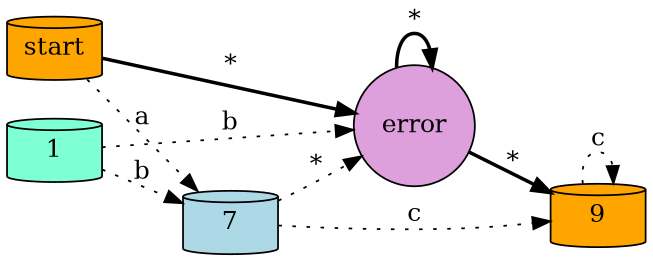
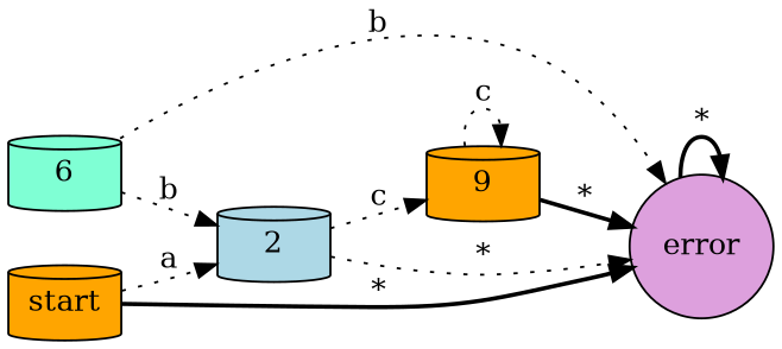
  digraph {
    rankdir=LR
    node [fillcolor=orange shape=cylinder style=filled]
    edge [style=dotted]
    n1 [label=9]
    error [fillcolor=plum shape=circle]
-   1 [fillcolor=aquamarine]
-   2 [fillcolor=lightblue label=7]
+   1 [fillcolor=aquamarine label=6]
+   2 [fillcolor=lightblue]
    start
    n1 -> n1 [label=c]
-   error -> n1 [label="*" style=bold]
+   n1 -> error [label="*" style=bold]
    error -> error [label="*" style=bold]
    1 -> error [label=b]
    1 -> 2 [label=b]
    2 -> n1 [label=c]
    2 -> error [label="*"]
    start -> error [label="*" style=bold]
    start -> 2 [label=a]
  }
